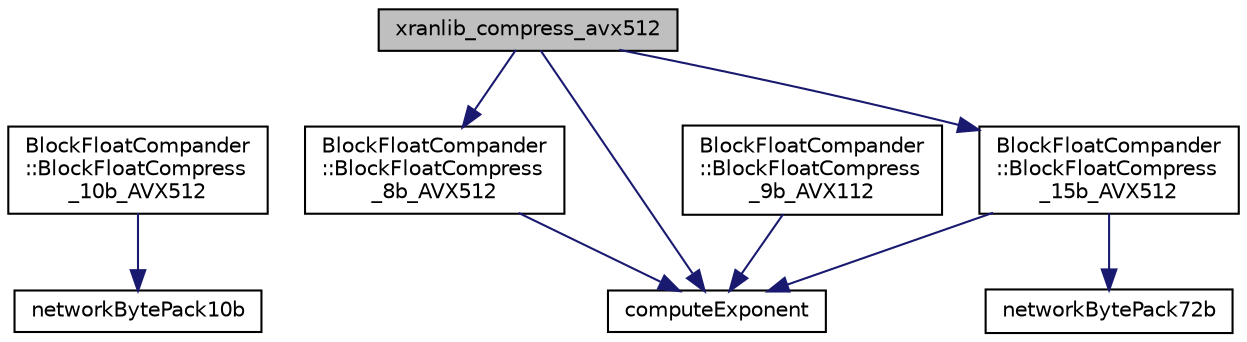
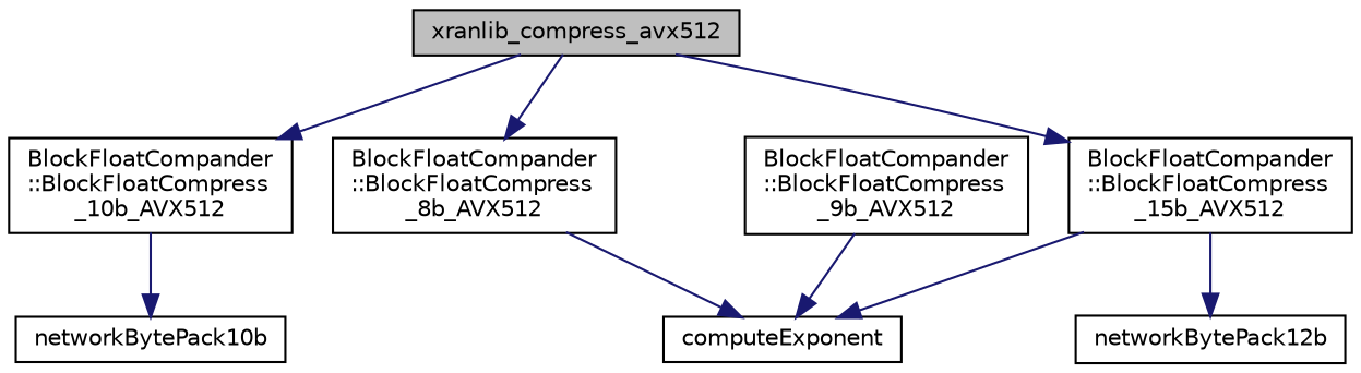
  digraph {
    rankdir=TB
    node [color=black fillcolor=white fontname=Helvetica fontsize=10 shape=record style=filled]
    edge [color=midnightblue fontname=Helvetica fontsize=10 labelfontname=Helvetica labelfontsize=10 style=solid]
    n1 [fillcolor=grey75 fontcolor=black height=0.2 label=xranlib_compress_avx512 width=0.4]
    n2 [height=0.2 label="BlockFloatCompander\l::BlockFloatCompress\l_10b_AVX512" width=0.4]
    n3 [height=0.2 label="BlockFloatCompander\l::BlockFloatCompress\l_15b_AVX512" width=0.4]
    n4 [height=0.2 label="BlockFloatCompander\l::BlockFloatCompress\l_8b_AVX512" width=0.4]
    n5 [height=0.2 label=networkBytePack10b width=0.4]
    n6 [height=0.2 label=computeExponent width=0.4]
-   n7 [height=0.2 label=networkBytePack72b width=0.4]
-   n8 [height=0.2 label="BlockFloatCompander\l::BlockFloatCompress\l_9b_AVX112" width=0.4]
-   n1 -> n6
+   n7 [height=0.2 label=networkBytePack12b width=0.4]
+   n8 [height=0.2 label="BlockFloatCompander\l::BlockFloatCompress\l_9b_AVX512" width=0.4]
+   n1 -> n2
    n1 -> n3
    n1 -> n4
    n2 -> n5
    n3 -> n6
    n3 -> n7
    n4 -> n6
    n8 -> n6
  }
